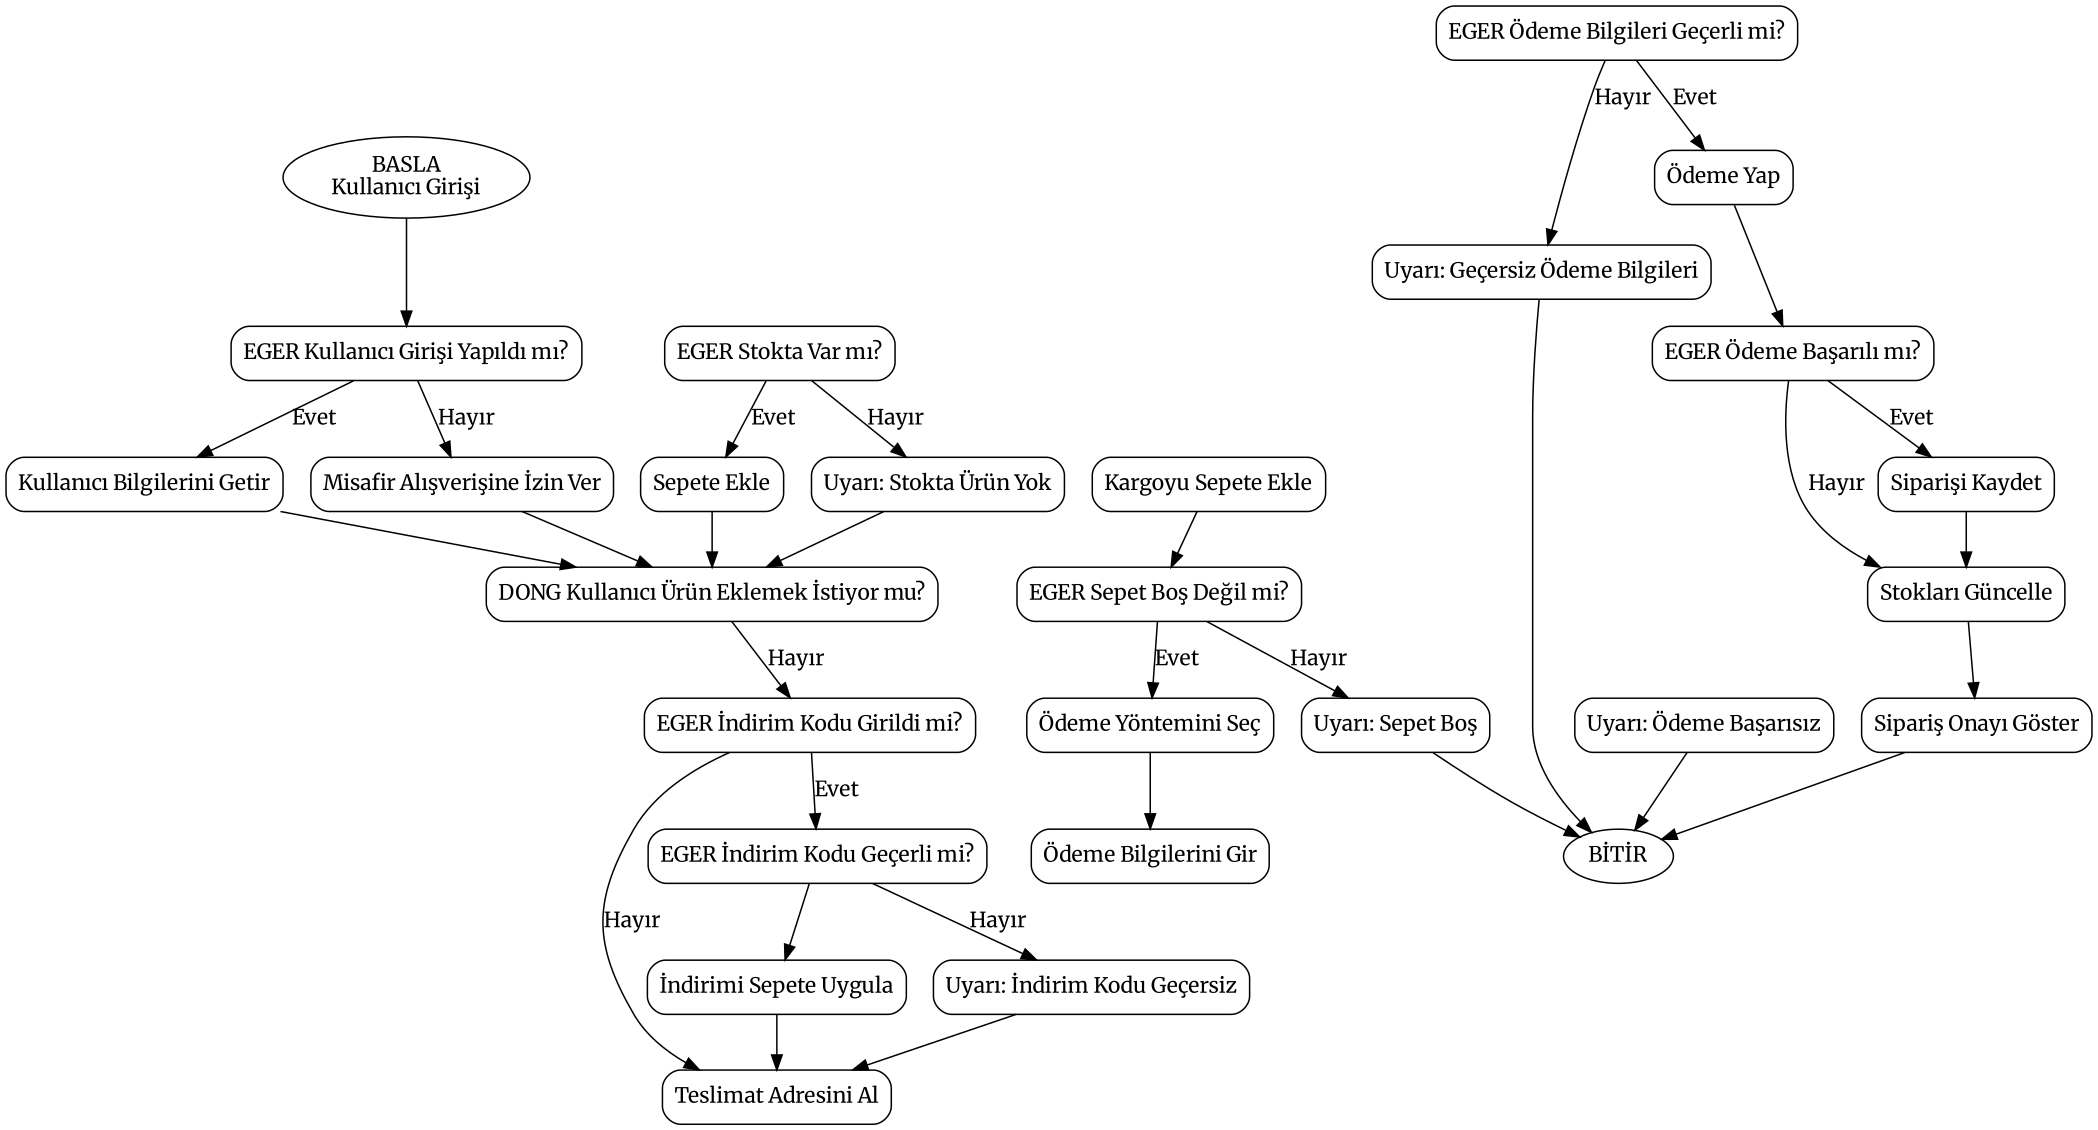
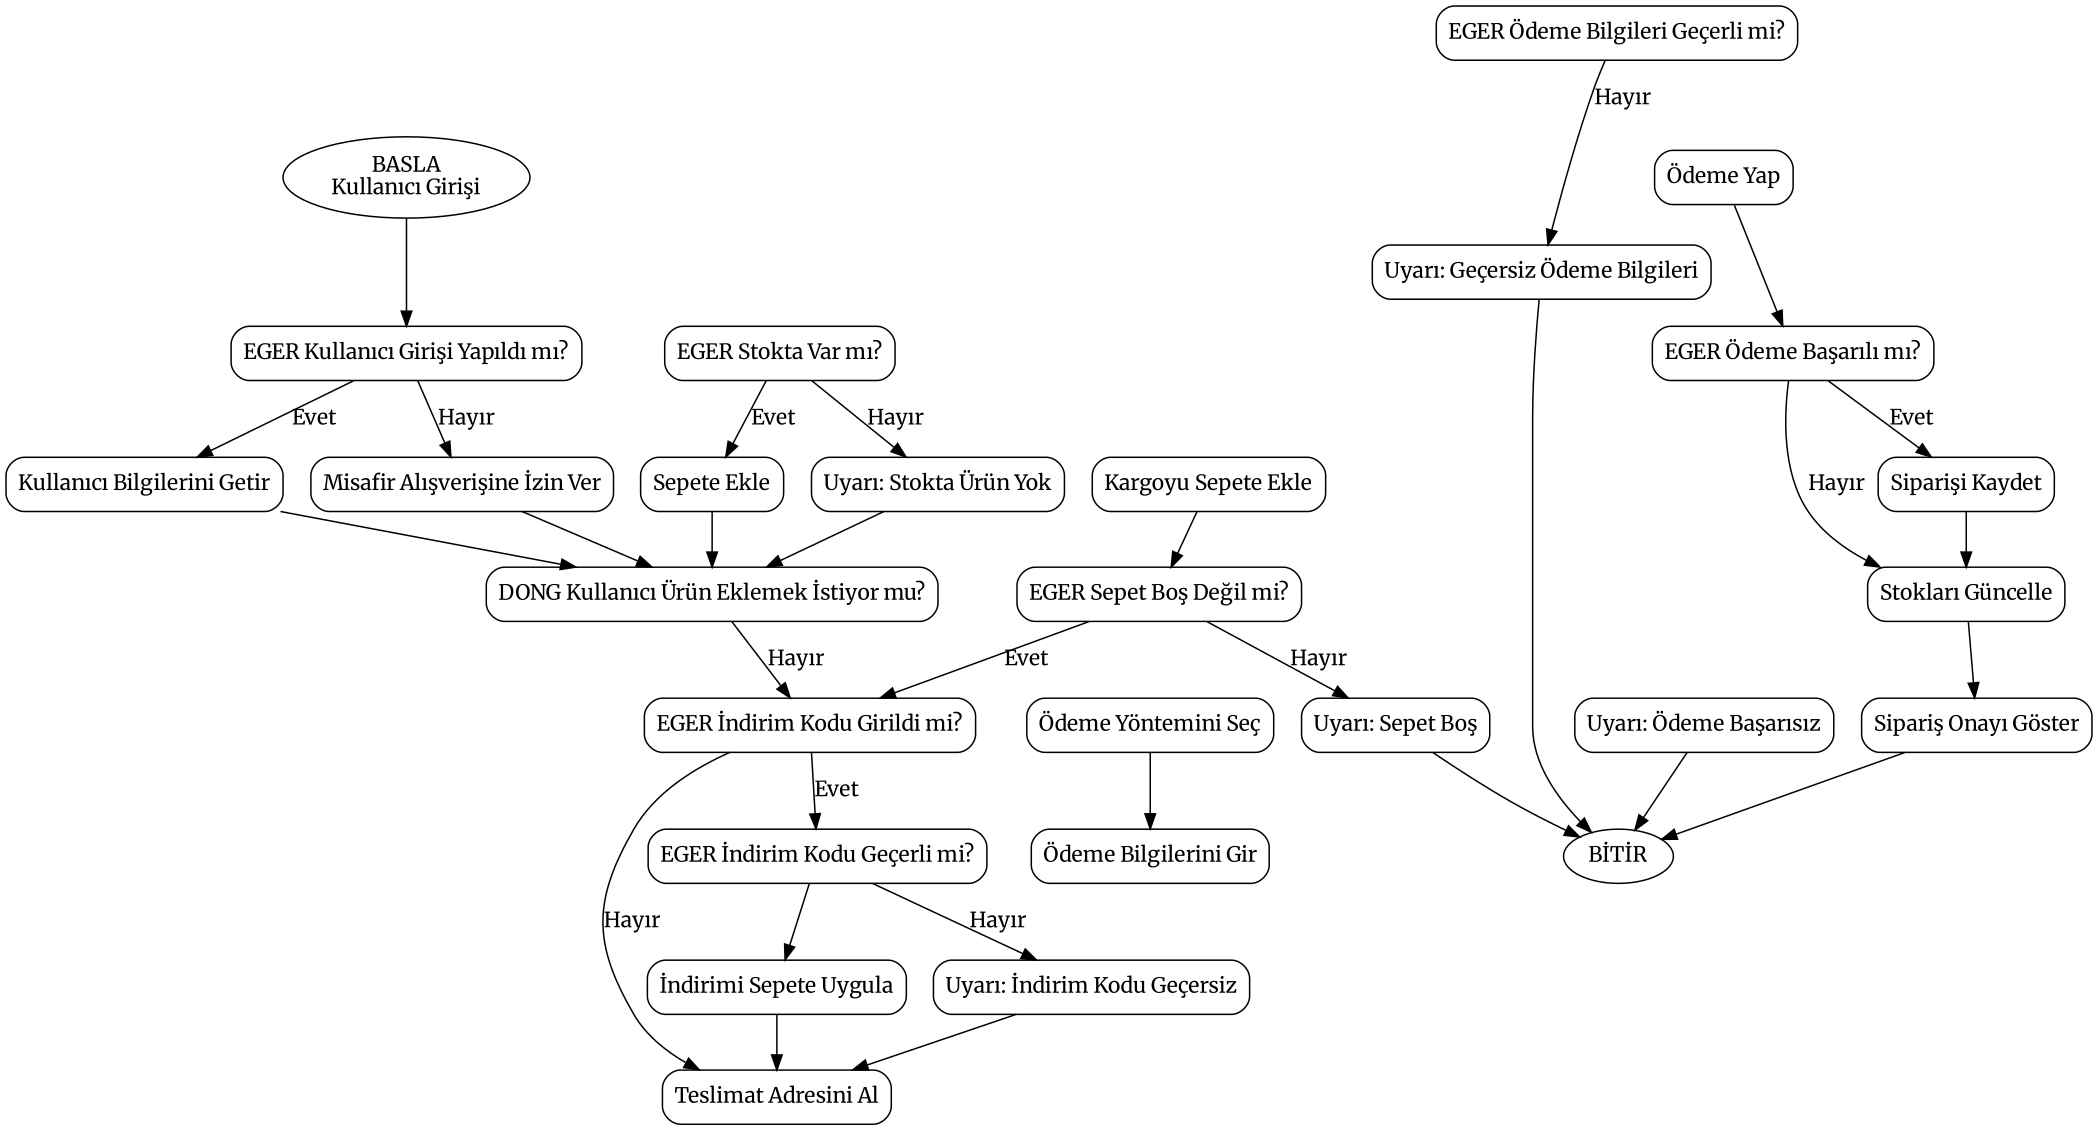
  digraph {
    fontname=Merriweather
    rankdir=TB
    node [fontname=Merriweather shape=box style=rounded]
    edge [fontname=Merriweather]
    n1 [label="BASLA\nKullanıcı Girişi" shape=oval]
    n2 [label="EGER Kullanıcı Girişi Yapıldı mı?"]
    n3 [label="Kullanıcı Bilgilerini Getir"]
    n4 [label="Misafir Alışverişine İzin Ver"]
    n5 [label="DONG Kullanıcı Ürün Eklemek İstiyor mu?"]
    n6 [label="EGER İndirim Kodu Girildi mi?"]
    n7 [label="EGER İndirim Kodu Geçerli mi?"]
    n8 [label="Teslimat Adresini Al"]
    n9 [label="EGER Stokta Var mı?"]
    n10 [label="Sepete Ekle"]
    n11 [label="Uyarı: Stokta Ürün Yok"]
    n12 [label="İndirimi Sepete Uygula"]
    n13 [label="Uyarı: İndirim Kodu Geçersiz"]
    n14 [label="Kargoyu Sepete Ekle"]
    n15 [label="EGER Sepet Boş Değil mi?"]
    n16 [label="Ödeme Yöntemini Seç"]
    n17 [label="Uyarı: Sepet Boş"]
    n18 [label="Ödeme Bilgilerini Gir"]
    n19 [label="BİTİR" shape=oval]
    n20 [label="EGER Ödeme Bilgileri Geçerli mi?"]
    n21 [label="Ödeme Yap"]
    n22 [label="Uyarı: Geçersiz Ödeme Bilgileri"]
    n23 [label="EGER Ödeme Başarılı mı?"]
    n24 [label="Siparişi Kaydet"]
    n25 [label="Stokları Güncelle"]
    n26 [label="Uyarı: Ödeme Başarısız"]
    n27 [label="Sipariş Onayı Göster"]
    n1 -> n2
    n2 -> n3 [label=Evet]
    n2 -> n4 [label="Hayır"]
    n3 -> n5
    n4 -> n5
    n5 -> n6 [label="Hayır"]
    n6 -> n7 [label=Evet]
    n6 -> n8 [label="Hayır"]
    n7 -> n12
    n7 -> n13 [label="Hayır"]
    n9 -> n10 [label=Evet]
    n9 -> n11 [label="Hayır"]
    n10 -> n5
    n11 -> n5
    n12 -> n8
    n13 -> n8
    n14 -> n15
-   n15 -> n16 [label=Evet]
+   n15 -> n6 [label=Evet]
    n15 -> n17 [label="Hayır"]
    n16 -> n18
    n17 -> n19
-   n20 -> n21 [label=Evet]
    n20 -> n22 [label="Hayır"]
    n21 -> n23
    n22 -> n19
    n23 -> n24 [label=Evet]
    n23 -> n25 [label="Hayır"]
    n24 -> n25
    n25 -> n27
    n26 -> n19
    n27 -> n19
  }
